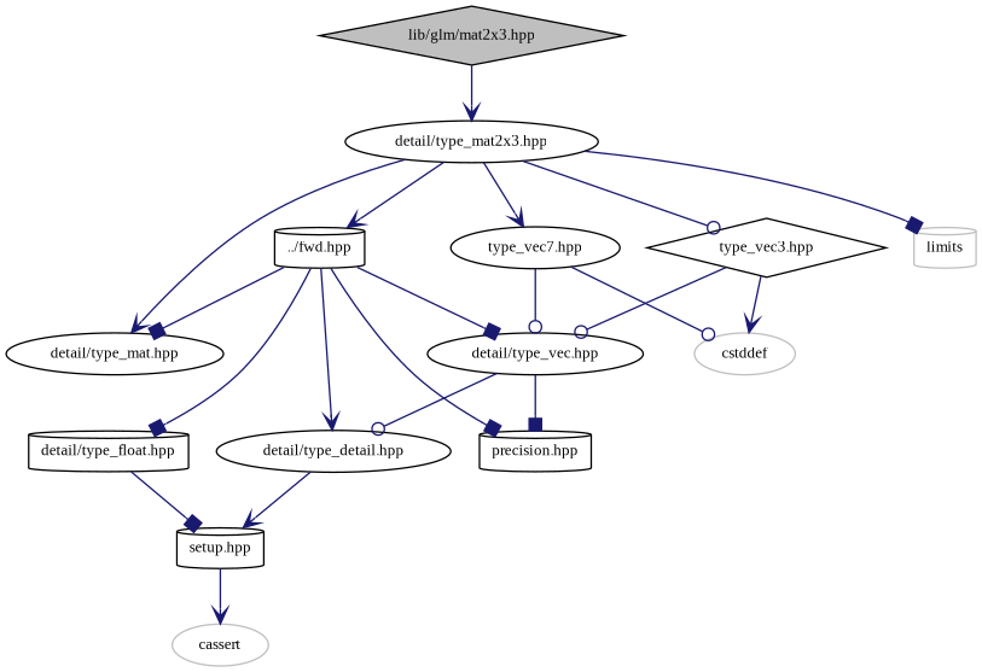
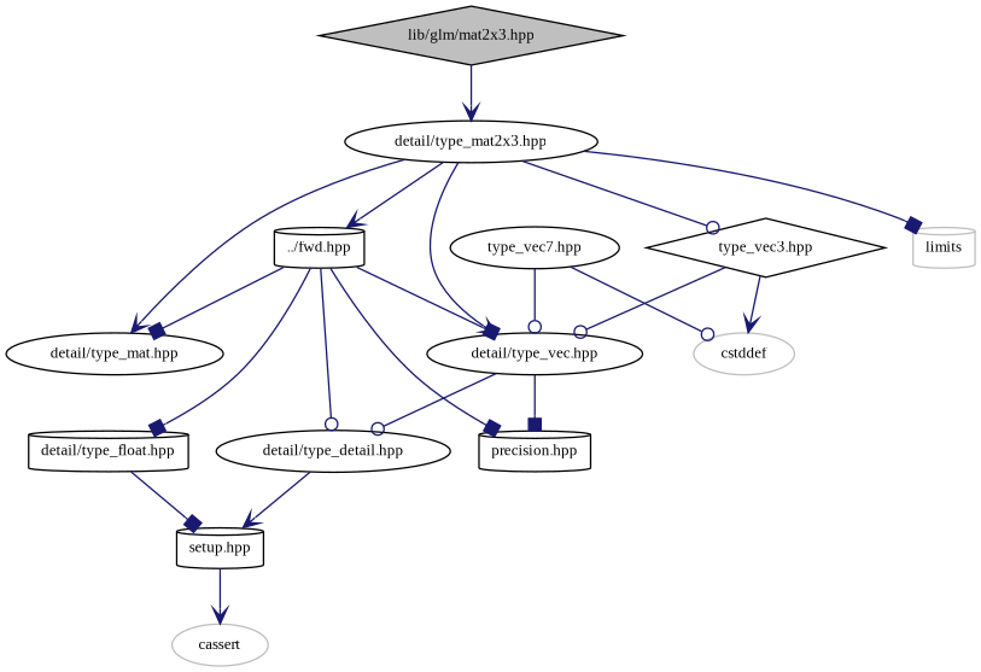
  digraph {
    fontname="Liberation Serif"
    node [color=black fillcolor=white fontname="Liberation Serif" fontsize=10 shape=ellipse style=filled]
    edge [arrowhead=vee color=midnightblue fontname="Liberation Serif" fontsize=10 labelfontname=Helvetica labelfontsize=10 style=solid]
    n1 [fillcolor=grey75 fontcolor=black height=0.2 label="lib/glm/mat2x3.hpp" shape=diamond width=0.4]
    n2 [height=0.2 label="detail/type_mat2x3.hpp" width=0.4]
    n3 [height=0.2 label="../fwd.hpp" shape=cylinder width=0.4]
    n4 [height=0.2 label="detail/type_mat.hpp" width=0.4]
    n5 [height=0.2 label="type_vec7.hpp" width=0.4]
    n6 [height=0.2 label="type_vec3.hpp" shape=diamond width=0.4]
    n7 [color=grey75 height=0.2 label=limits shape=cylinder width=0.4]
    n8 [height=0.2 label="detail/type_detail.hpp" width=0.4]
    n9 [height=0.2 label="detail/type_float.hpp" shape=cylinder width=0.4]
    n10 [height=0.2 label="detail/type_vec.hpp" width=0.4]
    n11 [height=0.2 label="precision.hpp" shape=cylinder width=0.4]
    n12 [color=grey75 height=0.2 label=cstddef width=0.4]
    n13 [height=0.2 label="setup.hpp" shape=cylinder width=0.4]
    n14 [color=grey75 height=0.2 label=cassert width=0.4]
    n1 -> n2
    n2 -> n3
    n2 -> n4
-   n2 -> n5
+   n2 -> n10
    n2 -> n6 [arrowhead=odot]
    n2 -> n7 [arrowhead=box]
    n3 -> n4 [arrowhead=box]
-   n3 -> n8
+   n3 -> n8 [arrowhead=odot]
    n3 -> n9 [arrowhead=box]
    n3 -> n10 [arrowhead=box]
    n3 -> n11 [arrowhead=box]
    n5 -> n10 [arrowhead=odot]
    n5 -> n12 [arrowhead=odot]
    n6 -> n10 [arrowhead=odot]
    n6 -> n12
    n8 -> n13
    n9 -> n13 [arrowhead=box]
    n10 -> n8 [arrowhead=odot]
    n10 -> n11 [arrowhead=box]
    n13 -> n14
  }
